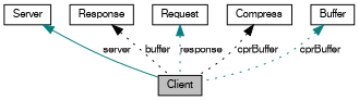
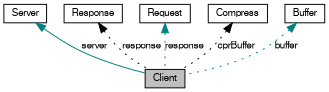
  digraph {
    node [color=black fontname=FreeSans fontsize=10 shape=record]
    edge [color=teal dir=back fontname=FreeSans fontsize=10 labelfontname=FreeSans labelfontsize=10 style=dotted]
    n1 [fillcolor=grey75 fontcolor=black height=0.2 label=Client style=filled width=0.4]
    n2 [height=0.2 label=Server width=0.4]
    n3 [height=0.2 label=Response width=0.4]
    n4 [height=0.2 label=Request width=0.4]
    n5 [height=0.2 label=Compress width=0.4]
    n6 [height=0.2 label=Buffer width=0.4]
    n2 -> n1 [label=server style=solid]
-   n3 -> n1 [color=black label=buffer]
+   n3 -> n1 [color=black label=response]
    n4 -> n1 [label=response]
    n5 -> n1 [color=black label=cprBuffer]
-   n6 -> n1 [label=cprBuffer]
+   n6 -> n1 [label=buffer]
  }
